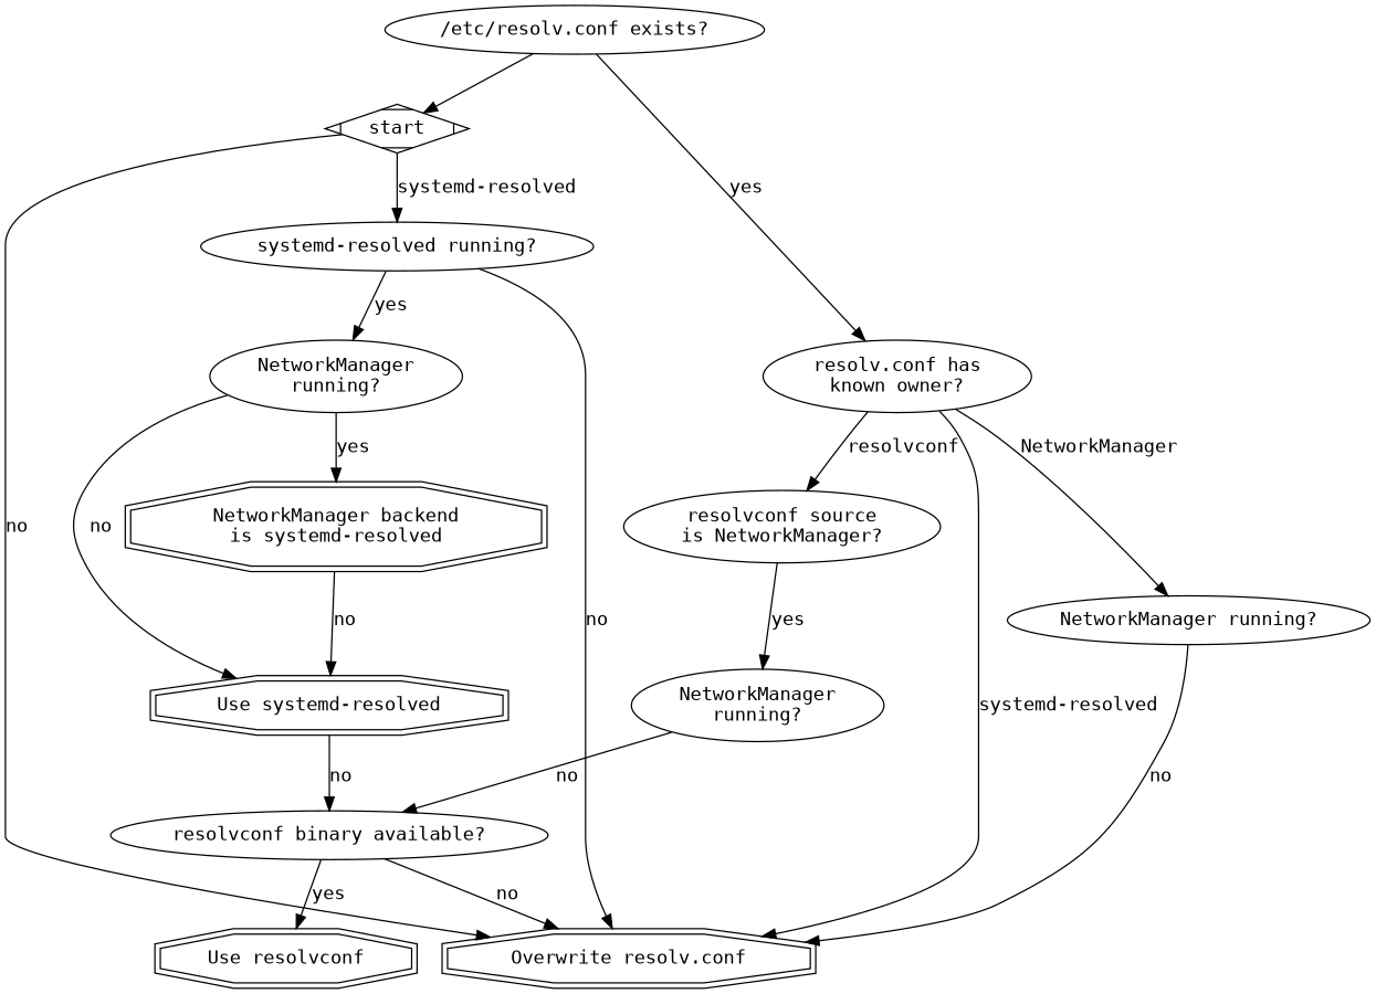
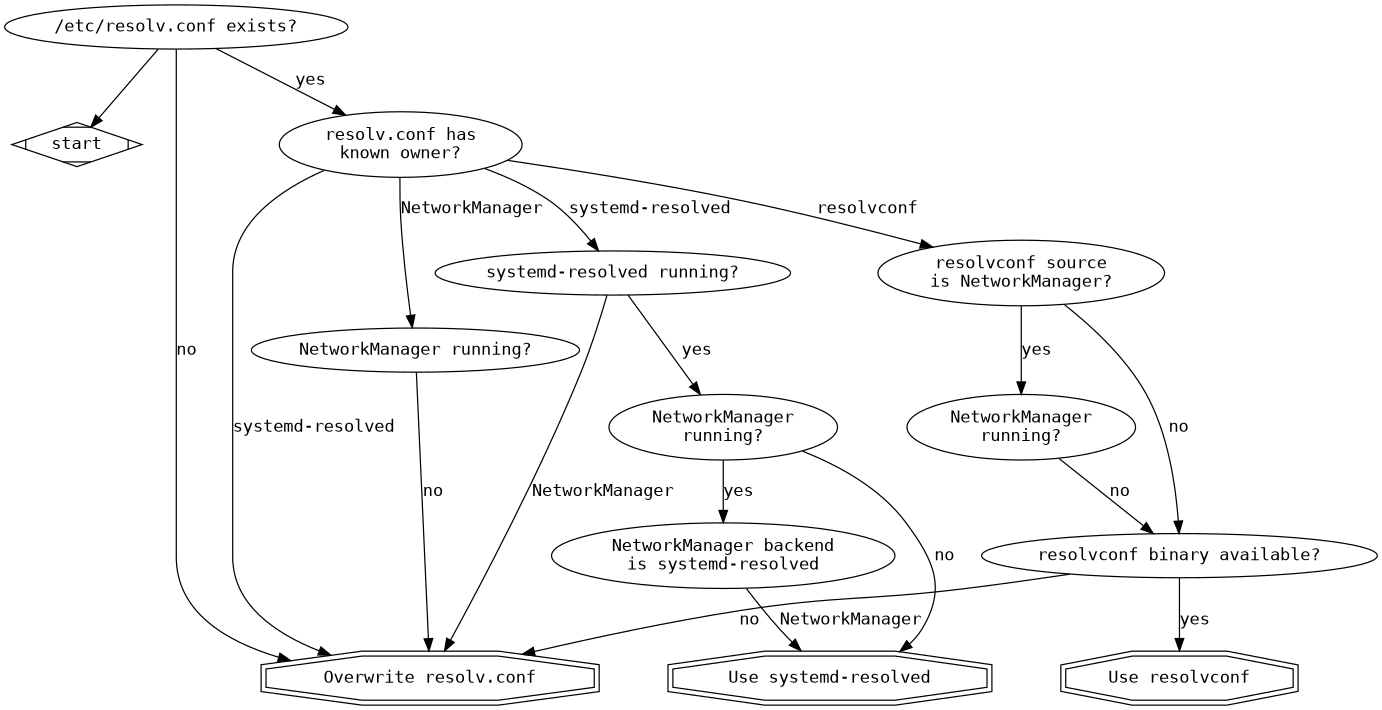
  strict digraph {
    fontname="DejaVu Sans Mono"
    node [fontname="DejaVu Sans Mono"]
    edge [fontname="DejaVu Sans Mono"]
    n1 [label=start shape=Mdiamond]
    n2 [label="/etc/resolv.conf exists?"]
    n3 [label="resolv.conf has\nknown owner?"]
    n4 [label="Overwrite resolv.conf" shape=doubleoctagon]
    n5 [label="systemd-resolved running?"]
    n6 [label="resolvconf source\nis NetworkManager?"]
    n7 [label="NetworkManager running?"]
    n8 [label="NetworkManager\nrunning?"]
    n9 [label="NetworkManager\nrunning?"]
    n10 [label="resolvconf binary available?"]
-   n11 [label="NetworkManager backend\nis systemd-resolved" shape=doubleoctagon]
+   n11 [label="NetworkManager backend\nis systemd-resolved"]
    n12 [label="Use systemd-resolved" shape=doubleoctagon]
    n13 [label="Use resolvconf" shape=doubleoctagon]
    n2 -> n1
    n2 -> n3 [label=yes]
-   n1 -> n4 [label=no]
+   n2 -> n4 [label=no]
    n3 -> n4 [label="systemd-resolved"]
-   n1 -> n5 [label="systemd-resolved"]
+   n3 -> n5 [label="systemd-resolved"]
    n3 -> n6 [label=resolvconf]
    n3 -> n7 [label=NetworkManager]
-   n5 -> n4 [label=no]
+   n5 -> n4 [label=NetworkManager]
    n5 -> n8 [label=yes]
    n6 -> n9 [label=yes]
-   n12 -> n10 [label=no]
+   n6 -> n10 [label=no]
    n7 -> n4 [label=no]
    n8 -> n11 [label=yes]
    n8 -> n12 [label=no]
    n9 -> n10 [label=no]
    n10 -> n4 [label=no]
    n10 -> n13 [label=yes]
-   n11 -> n12 [label=no]
+   n11 -> n12 [label=NetworkManager]
  }
